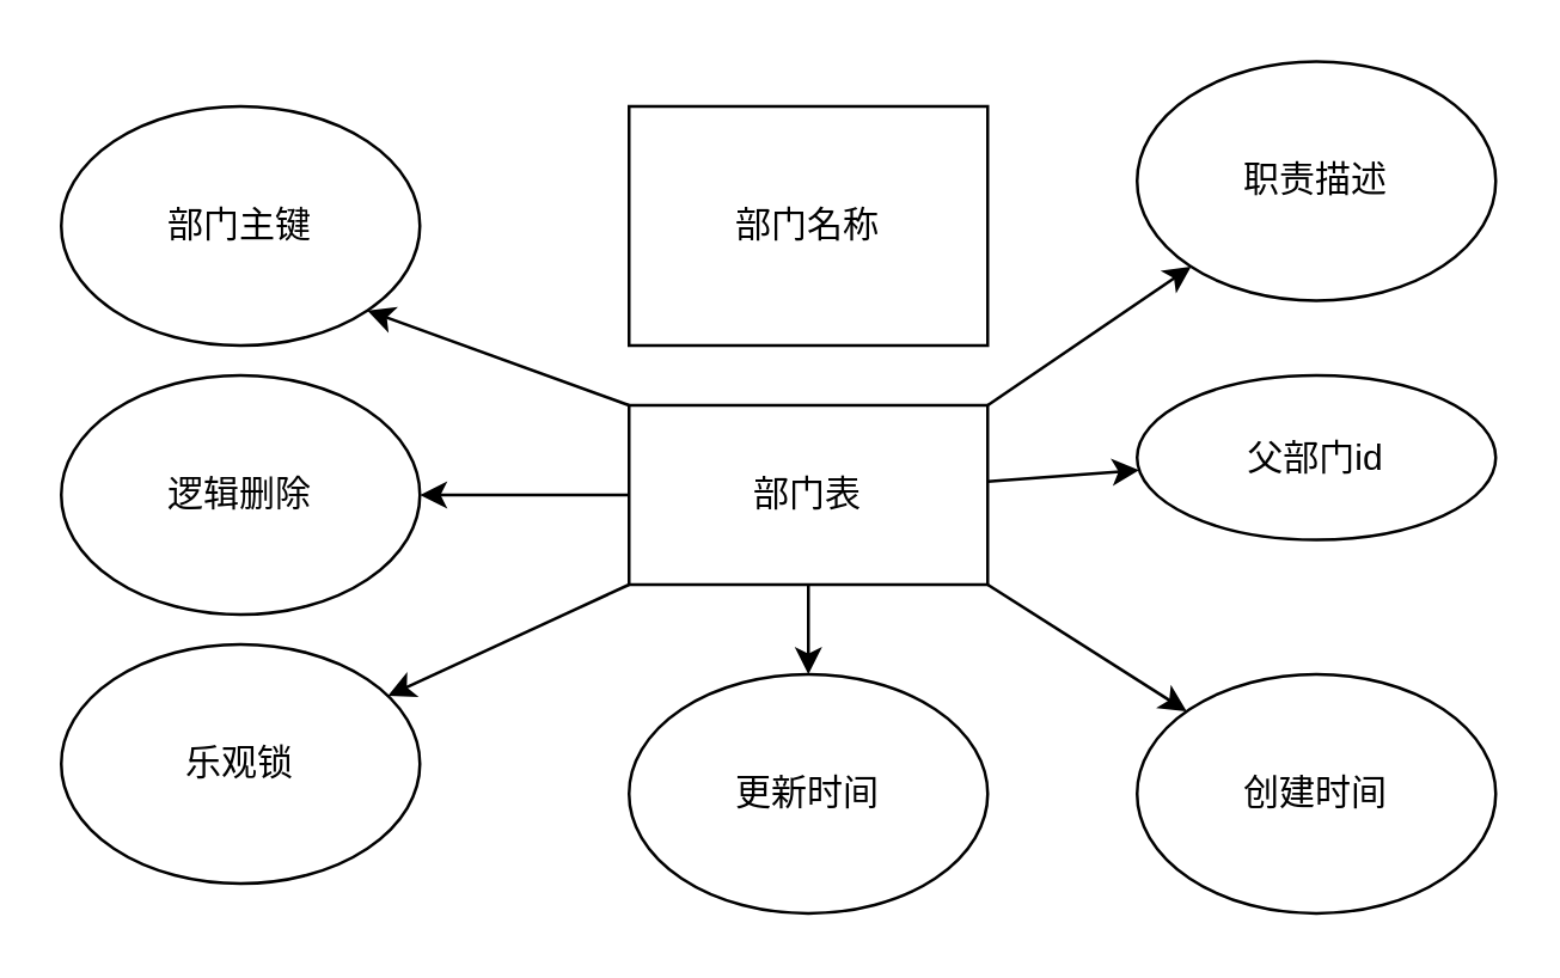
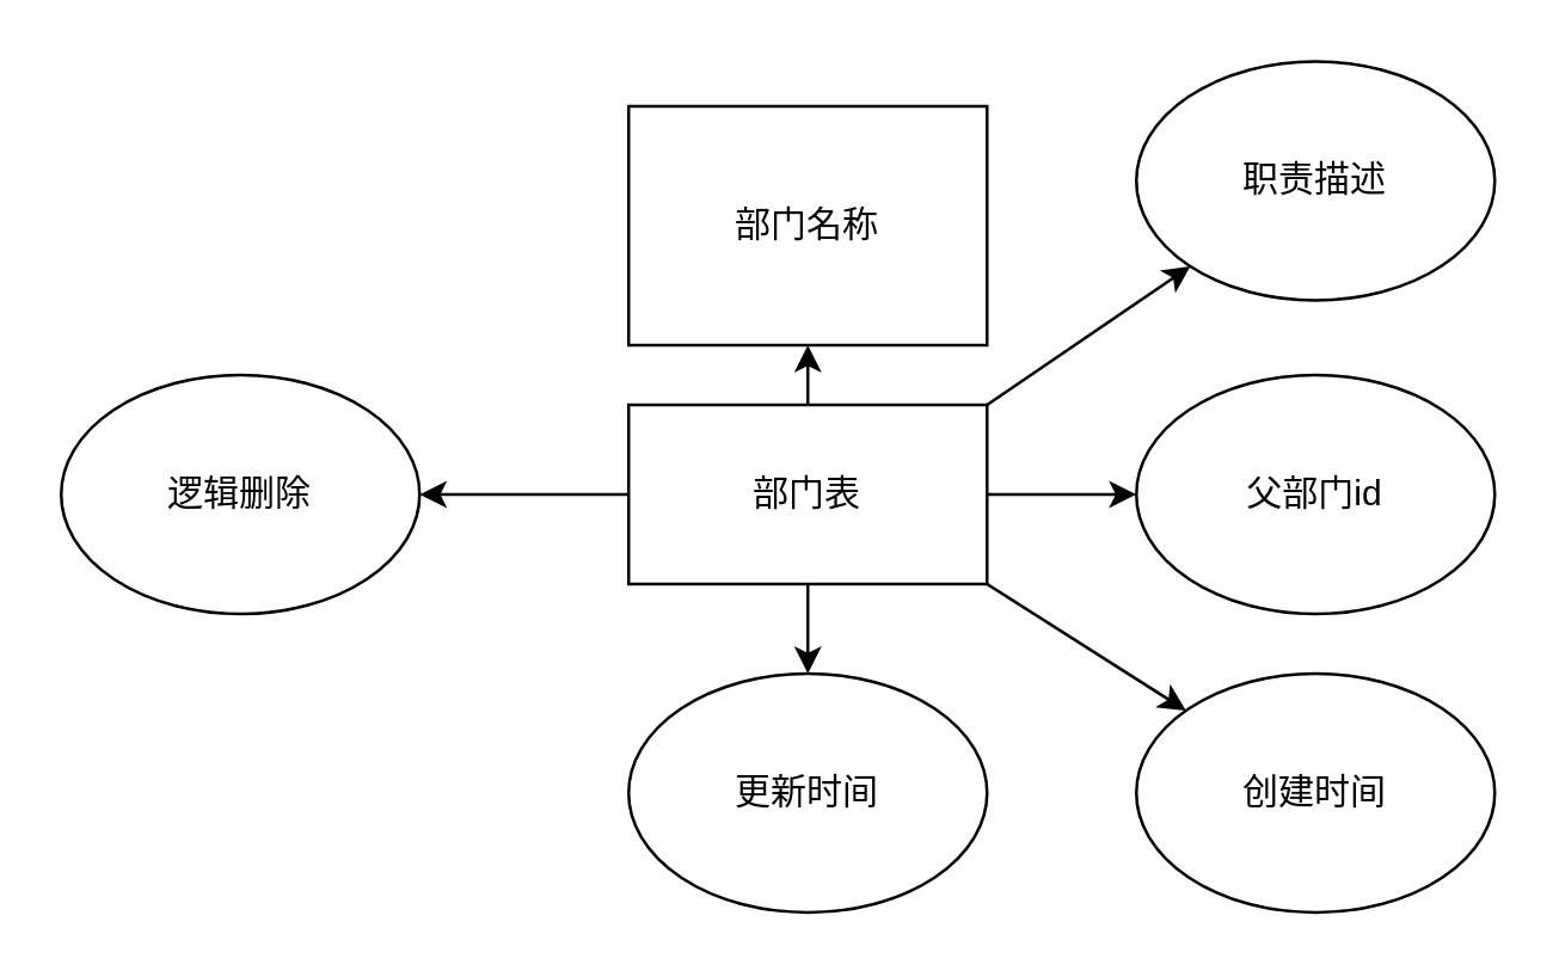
  <mxCell id="0" />
  <mxCell id="1" parent="0" />
- <mxCell id="2" style="edgeStyle=none;html=1;exitX=0;exitY=0;exitDx=0;exitDy=0;entryX=1;entryY=1;entryDx=0;entryDy=0;strokeColor=#000000;" parent="1" source="10" target="11" edge="1"><mxGeometry relative="1" as="geometry" /></mxCell>
+ <mxCell id="3" style="edgeStyle=none;html=1;exitX=0.5;exitY=0;exitDx=0;exitDy=0;strokeColor=#000000;" parent="1" source="10" target="12" edge="1"><mxGeometry relative="1" as="geometry" /></mxCell>
  <mxCell id="4" style="edgeStyle=none;html=1;exitX=1;exitY=0;exitDx=0;exitDy=0;strokeColor=#000000;" parent="1" source="10" target="13" edge="1"><mxGeometry relative="1" as="geometry" /></mxCell>
  <mxCell id="5" style="edgeStyle=none;html=1;strokeColor=#000000;" parent="1" source="10" target="15" edge="1"><mxGeometry relative="1" as="geometry" /></mxCell>
  <mxCell id="6" style="edgeStyle=none;html=1;exitX=1;exitY=1;exitDx=0;exitDy=0;strokeColor=#000000;" parent="1" source="10" target="18" edge="1"><mxGeometry relative="1" as="geometry" /></mxCell>
  <mxCell id="7" style="edgeStyle=none;html=1;exitX=0.5;exitY=1;exitDx=0;exitDy=0;strokeColor=#000000;" parent="1" source="10" target="17" edge="1"><mxGeometry relative="1" as="geometry" /></mxCell>
- <mxCell id="8" style="edgeStyle=none;html=1;exitX=0;exitY=1;exitDx=0;exitDy=0;strokeColor=#000000;" parent="1" source="10" target="16" edge="1"><mxGeometry relative="1" as="geometry" /></mxCell>
  <mxCell id="9" style="edgeStyle=none;html=1;exitX=0;exitY=0.5;exitDx=0;exitDy=0;strokeColor=#000000;" parent="1" source="10" target="14" edge="1"><mxGeometry relative="1" as="geometry" /></mxCell>
  <mxCell id="10" value="部门表" style="rounded=0;whiteSpace=wrap;html=1;fontColor=#000000;strokeColor=#000000;fillColor=none;" parent="1" vertex="1"><mxGeometry x="210" y="135" width="120" height="60" as="geometry" /></mxCell>
- <mxCell id="11" value="部门主键" style="ellipse;whiteSpace=wrap;html=1;fontColor=#000000;fillColor=none;strokeColor=#000000;" parent="1" vertex="1"><mxGeometry x="20" y="35" width="120" height="80" as="geometry" /></mxCell>
  <mxCell id="12" value="部门名称" style="whiteSpace=wrap;html=1;strokeColor=#000000;fillColor=none;fontColor=#000000;rounded=0;" parent="1" vertex="1"><mxGeometry x="210" y="35" width="120" height="80" as="geometry" /></mxCell>
  <mxCell id="13" value="职责描述" style="ellipse;whiteSpace=wrap;html=1;fontColor=#000000;strokeColor=#000000;fillColor=none;" parent="1" vertex="1"><mxGeometry x="380" y="20" width="120" height="80" as="geometry" /></mxCell>
  <mxCell id="14" value="逻辑删除" style="ellipse;whiteSpace=wrap;html=1;strokeColor=#000000;fontColor=#000000;fillColor=none;" parent="1" vertex="1"><mxGeometry x="20" y="125" width="120" height="80" as="geometry" /></mxCell>
- <mxCell id="15" value="父部门id" style="ellipse;whiteSpace=wrap;html=1;fillColor=none;strokeColor=#000000;fontColor=#000000;" parent="1" vertex="1"><mxGeometry x="380" y="125" width="120" height="55" as="geometry" /></mxCell>
- <mxCell id="16" value="乐观锁" style="ellipse;whiteSpace=wrap;html=1;fillColor=none;strokeColor=#000000;fontColor=#000000;" parent="1" vertex="1"><mxGeometry x="20" y="215" width="120" height="80" as="geometry" /></mxCell>
+ <mxCell id="15" value="父部门id" style="ellipse;whiteSpace=wrap;html=1;fillColor=none;strokeColor=#000000;fontColor=#000000;" parent="1" vertex="1"><mxGeometry x="380" y="125" width="120" height="80" as="geometry" /></mxCell>
  <mxCell id="17" value="更新时间" style="ellipse;whiteSpace=wrap;html=1;fillColor=none;strokeColor=#000000;fontColor=#000000;" parent="1" vertex="1"><mxGeometry x="210" y="225" width="120" height="80" as="geometry" /></mxCell>
  <mxCell id="18" value="创建时间" style="ellipse;whiteSpace=wrap;html=1;fontColor=#000000;strokeColor=#000000;fillColor=none;" parent="1" vertex="1"><mxGeometry x="380" y="225" width="120" height="80" as="geometry" /></mxCell>
